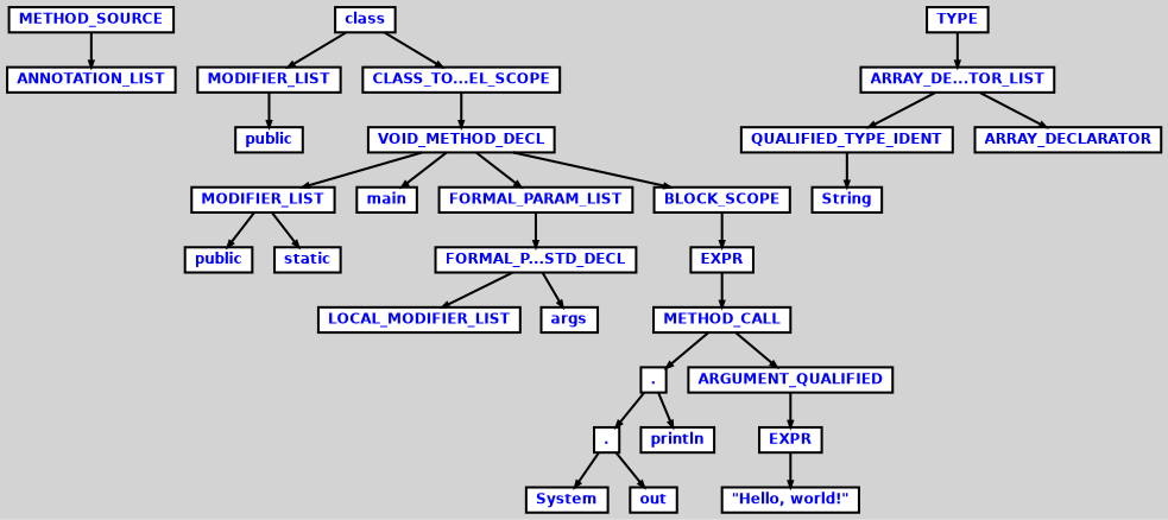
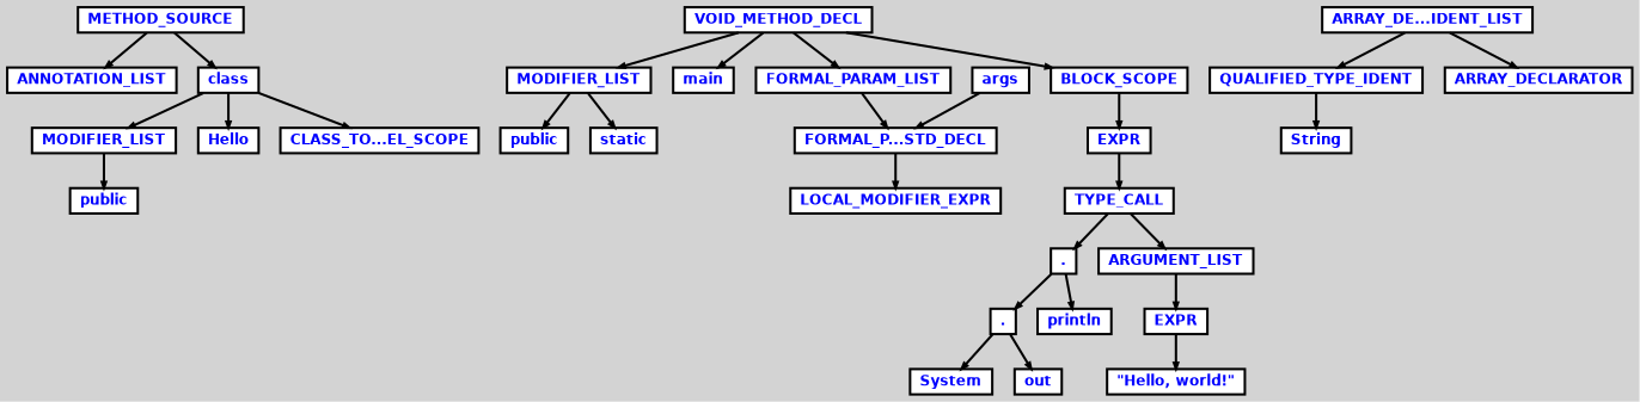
  digraph {
    bgcolor=lightgrey
    ordering=out
    ranksep=.4
    node [color=black fillcolor=white fixedsize=false fontcolor=blue fontname="Helvetica-bold" fontsize=12 shape=box style="filled, solid, bold"]
    edge [arrowsize=.5 color=black style=bold]
    n1 [height=.25 label=METHOD_SOURCE width=.25]
    n2 [height=.25 label=ANNOTATION_LIST width=.25]
    n3 [height=.25 label=class width=.25]
    n4 [height=.25 label=MODIFIER_LIST width=.25]
+   n5 [height=.25 label=Hello width=.25]
    n6 [height=.25 label="CLASS_TO...EL_SCOPE" width=.25]
    n7 [height=.25 label=public width=.25]
    n8 [height=.25 label=VOID_METHOD_DECL width=.25]
    n9 [height=.25 label=MODIFIER_LIST width=.25]
    n10 [height=.25 label=main width=.25]
    n11 [height=.25 label=FORMAL_PARAM_LIST width=.25]
    n12 [height=.25 label=BLOCK_SCOPE width=.25]
    n13 [height=.25 label=public width=.25]
    n14 [height=.25 label=static width=.25]
    n15 [height=.25 label="FORMAL_P...STD_DECL" width=.25]
    n16 [height=.25 label=EXPR width=.25]
-   n17 [height=.25 label=LOCAL_MODIFIER_LIST width=.25]
+   n17 [height=.25 label=LOCAL_MODIFIER_EXPR width=.25]
    n18 [height=.25 label=args width=.25]
-   n19 [height=.25 label=TYPE width=.25]
-   n20 [height=.25 label="ARRAY_DE...TOR_LIST" width=.25]
+   n20 [height=.25 label="ARRAY_DE...IDENT_LIST" width=.25]
    n21 [height=.25 label=QUALIFIED_TYPE_IDENT width=.25]
    n22 [height=.25 label=String width=.25]
    n23 [height=.25 label=ARRAY_DECLARATOR width=.25]
-   n24 [height=.25 label=METHOD_CALL width=.25]
+   n24 [height=.25 label=TYPE_CALL width=.25]
    n25 [height=.25 label="." width=.25]
-   n26 [height=.25 label=ARGUMENT_QUALIFIED width=.25]
+   n26 [height=.25 label=ARGUMENT_LIST width=.25]
    n27 [height=.25 label="." width=.25]
    n28 [height=.25 label=println width=.25]
    n29 [height=.25 label=EXPR width=.25]
    n30 [height=.25 label=System width=.25]
    n31 [height=.25 label=out width=.25]
    n32 [height=.25 label="\"Hello, world!\"" width=.25]
    n1 -> n2
+   n1 -> n3
    n3 -> n4
+   n3 -> n5
    n3 -> n6
    n4 -> n7
-   n6 -> n8
    n8 -> n9
    n8 -> n10
    n8 -> n11
    n8 -> n12
    n9 -> n13
    n9 -> n14
    n11 -> n15
    n12 -> n16
    n15 -> n17
-   n15 -> n18
+   n18 -> n15
    n16 -> n24
-   n19 -> n20
    n20 -> n21
    n20 -> n23
    n21 -> n22
    n24 -> n25
    n24 -> n26
    n25 -> n27
    n25 -> n28
    n26 -> n29
    n27 -> n30
    n27 -> n31
    n29 -> n32
  }
